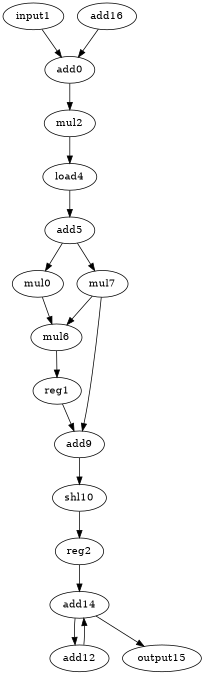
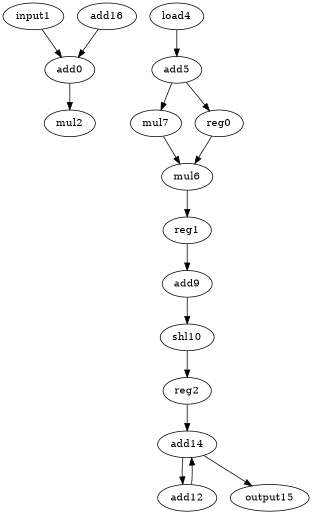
  digraph {
    node [opcode=add]
    edge [operand=0]
    mul2 [opcode=mul]
    add0
    load4 [opcode=load]
    input1 [opcode=input]
    add5
    mul7 [opcode=mul]
-   reg0 [opcode=reg label=mul0]
+   reg0 [opcode=reg]
    n8 [label=mul6 opcode=mul]
    add9
    reg1 [opcode=reg]
    shl10 [opcode=shl]
    reg2 [opcode=reg]
    add14
    add12
    output15 [opcode=output]
    add16
-   mul2 -> load4
    add0 -> mul2 [operand=1]
    load4 -> add5
    input1 -> add0 [operand=1]
    add5 -> mul7
    add5 -> reg0 [operand=""]
    mul7 -> n8
-   mul7 -> add9 [operand=1]
    reg0 -> n8 [operand=1]
    n8 -> reg1 [operand=""]
    add9 -> shl10
    reg1 -> add9
    shl10 -> reg2 [operand=""]
    reg2 -> add14 [operand=1]
    add14 -> add12
    add14 -> output15
    add12 -> add14
    add16 -> add0
  }
